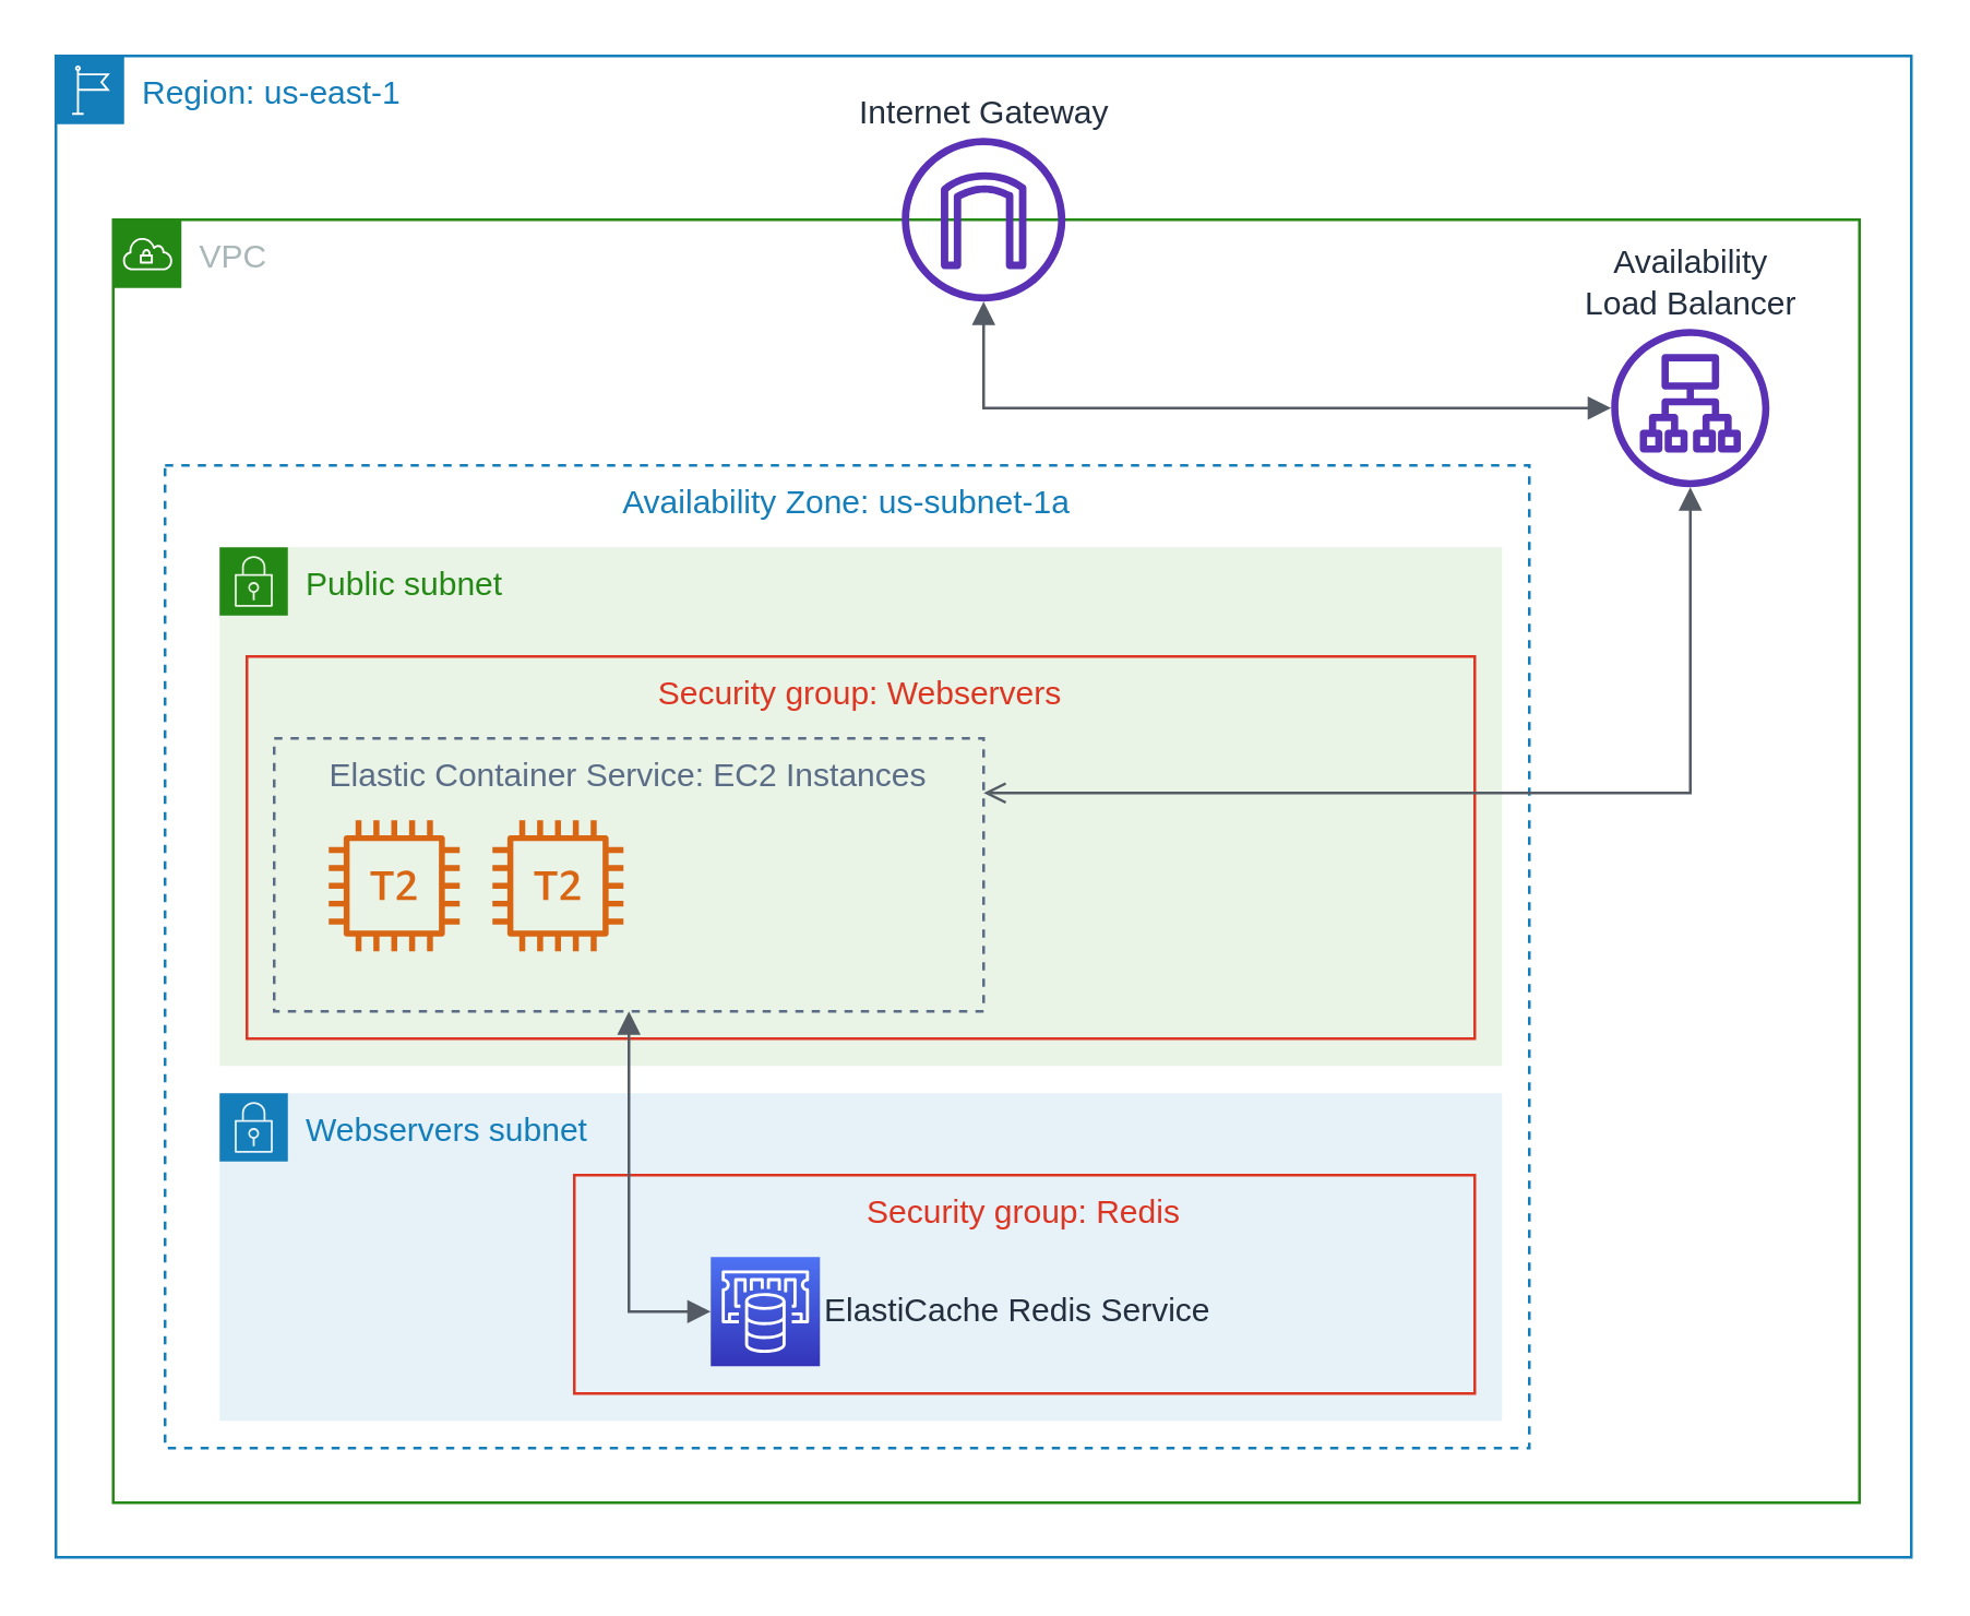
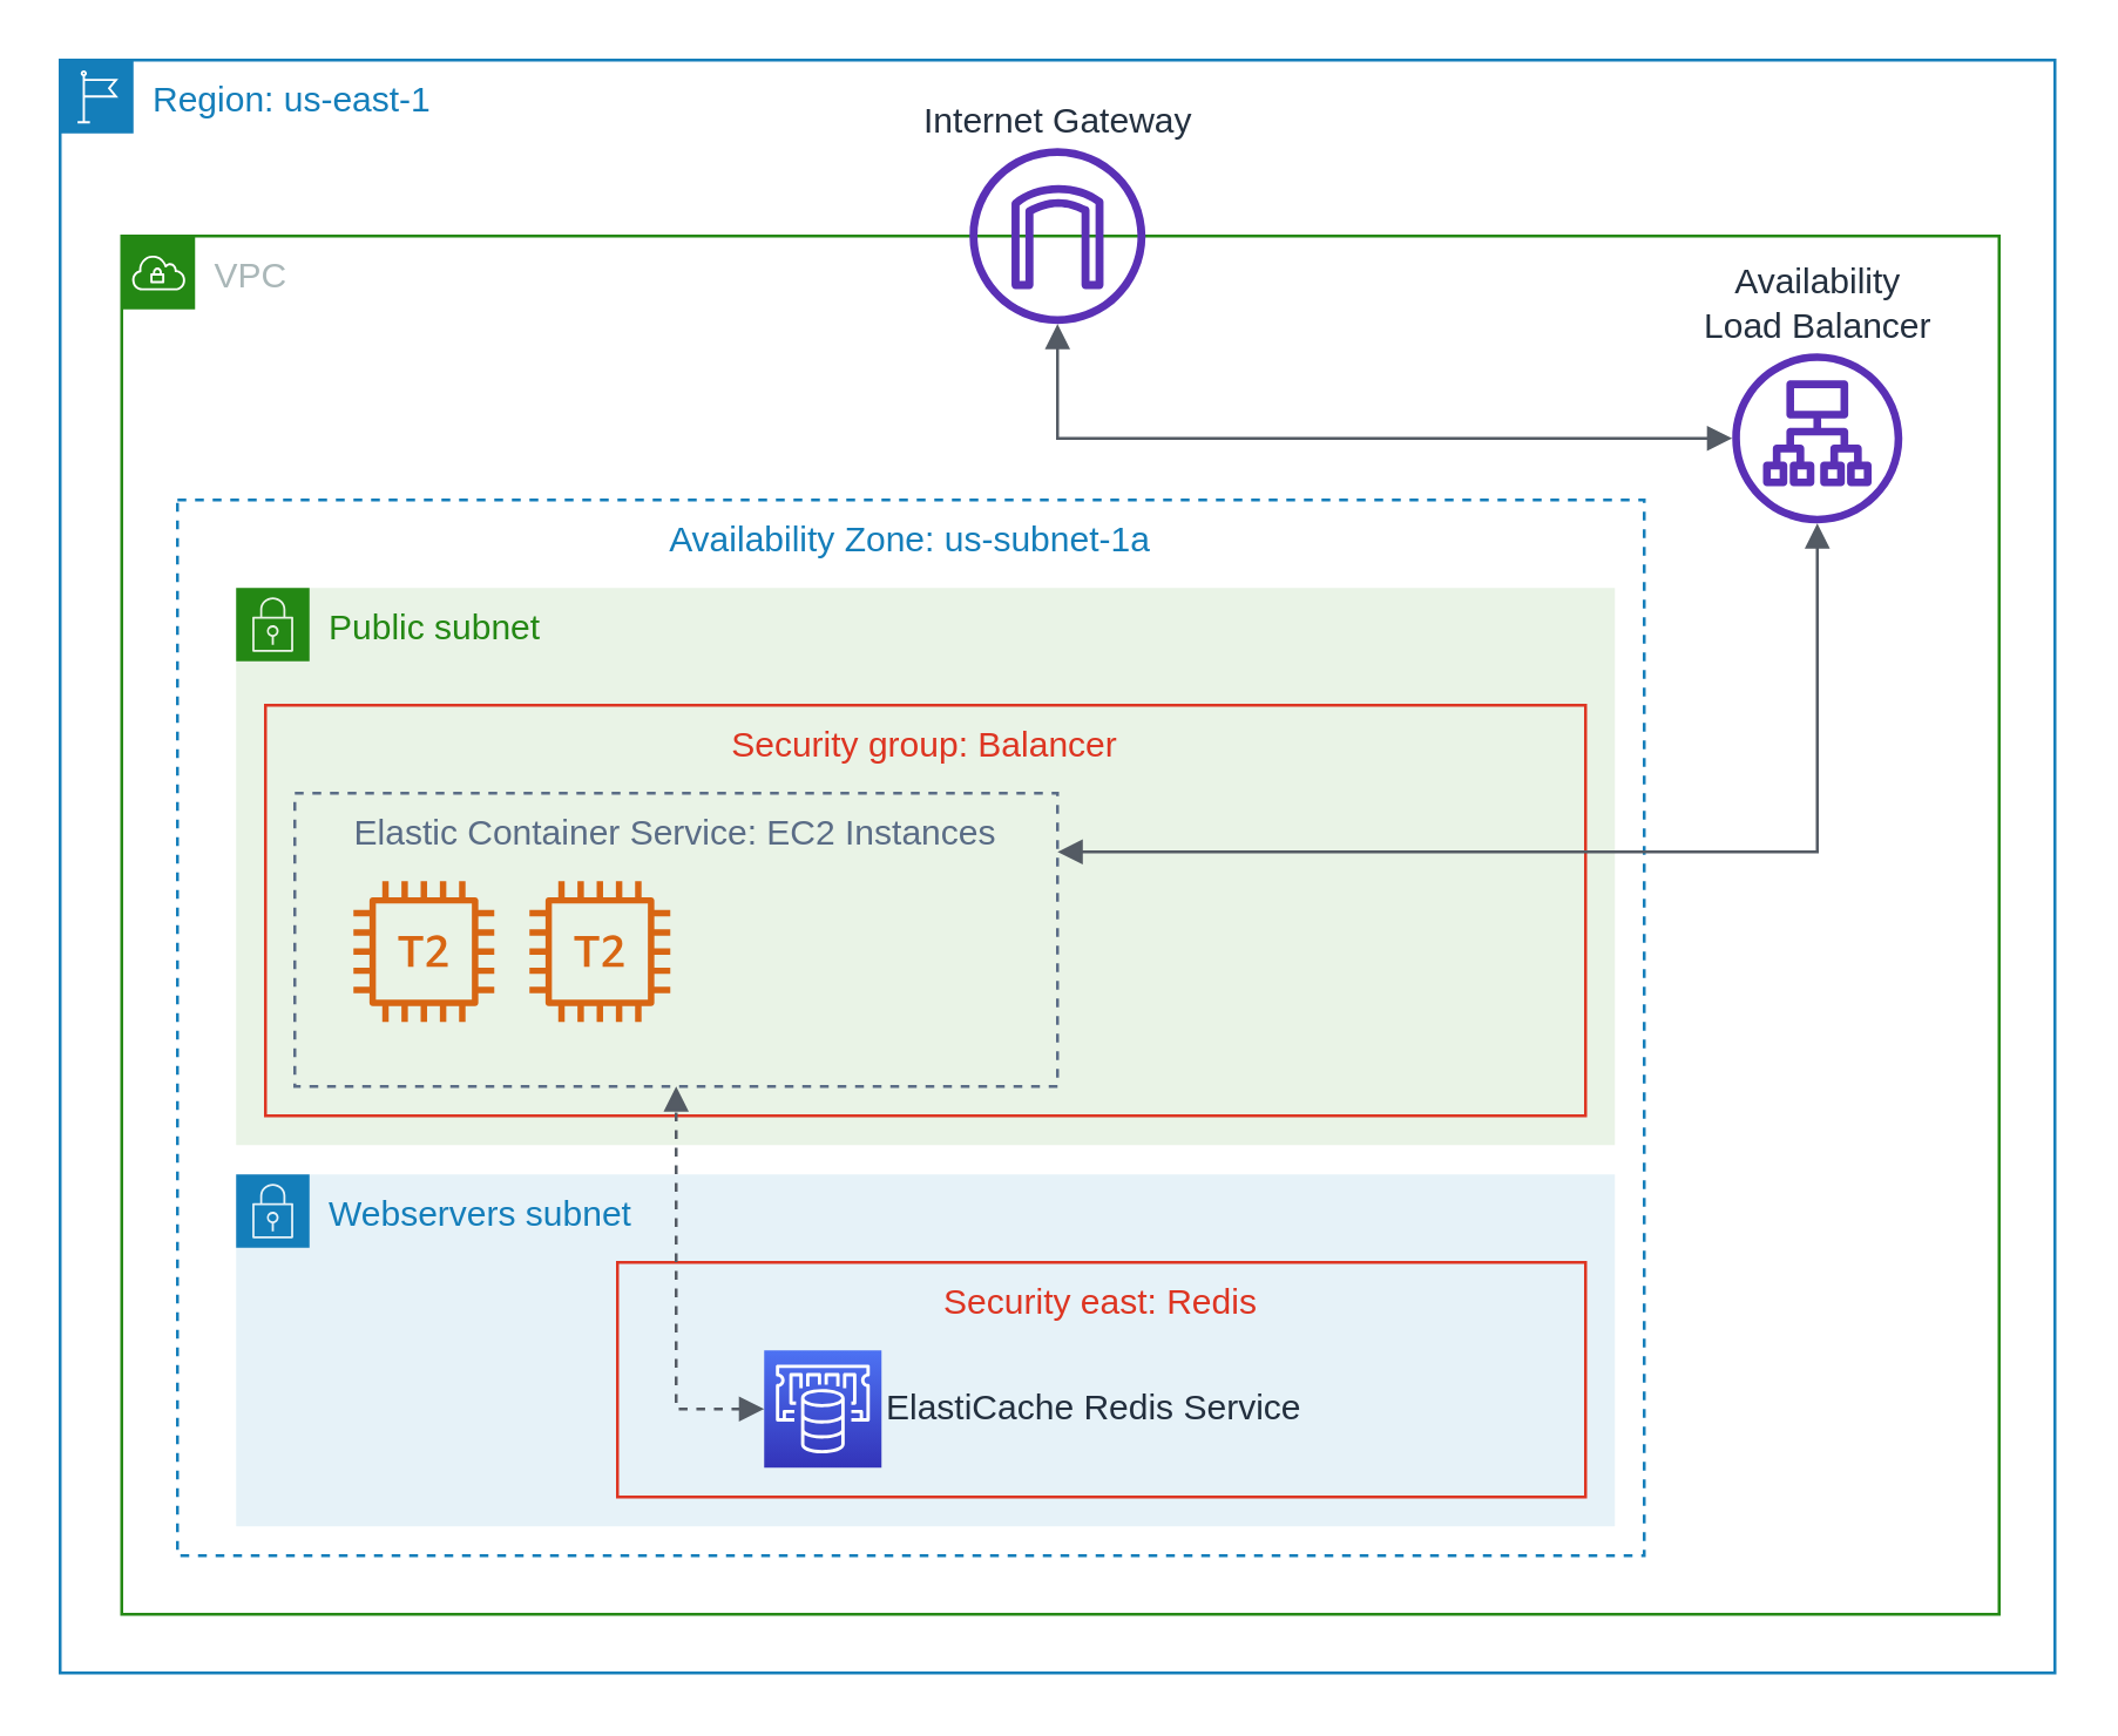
  <mxCell id="0" />
  <mxCell id="1" parent="0" />
  <mxCell id="2" value="Region: us-east-1" style="points=[[0,0],[0.25,0],[0.5,0],[0.75,0],[1,0],[1,0.25],[1,0.5],[1,0.75],[1,1],[0.75,1],[0.5,1],[0.25,1],[0,1],[0,0.75],[0,0.5],[0,0.25]];outlineConnect=0;gradientColor=none;html=1;whiteSpace=wrap;fontSize=12;fontStyle=0;shape=mxgraph.aws4.group;grIcon=mxgraph.aws4.group_region;strokeColor=#147EBA;fillColor=none;verticalAlign=top;align=left;spacingLeft=30;fontColor=#147EBA;dashed=0;" vertex="1" parent="1"><mxGeometry x="20" y="20" width="680" height="550" as="geometry" /></mxCell>
  <mxCell id="3" value="VPC" style="points=[[0,0],[0.25,0],[0.5,0],[0.75,0],[1,0],[1,0.25],[1,0.5],[1,0.75],[1,1],[0.75,1],[0.5,1],[0.25,1],[0,1],[0,0.75],[0,0.5],[0,0.25]];outlineConnect=0;gradientColor=none;html=1;whiteSpace=wrap;fontSize=12;fontStyle=0;shape=mxgraph.aws4.group;grIcon=mxgraph.aws4.group_vpc;strokeColor=#248814;fillColor=none;verticalAlign=top;align=left;spacingLeft=30;fontColor=#AAB7B8;dashed=0;" vertex="1" parent="1"><mxGeometry x="41" y="80" width="640" height="470" as="geometry" /></mxCell>
  <mxCell id="4" value="Availability Zone: us-subnet-1a" style="fillColor=none;strokeColor=#147EBA;dashed=1;verticalAlign=top;fontStyle=0;fontColor=#147EBA;" vertex="1" parent="1"><mxGeometry x="60" y="170" width="500" height="360" as="geometry" /></mxCell>
  <mxCell id="5" value="Public subnet" style="points=[[0,0],[0.25,0],[0.5,0],[0.75,0],[1,0],[1,0.25],[1,0.5],[1,0.75],[1,1],[0.75,1],[0.5,1],[0.25,1],[0,1],[0,0.75],[0,0.5],[0,0.25]];outlineConnect=0;gradientColor=none;html=1;whiteSpace=wrap;fontSize=12;fontStyle=0;shape=mxgraph.aws4.group;grIcon=mxgraph.aws4.group_security_group;grStroke=0;strokeColor=#248814;fillColor=#E9F3E6;verticalAlign=top;align=left;spacingLeft=30;fontColor=#248814;dashed=0;" vertex="1" parent="1"><mxGeometry x="80" y="200" width="470" height="190" as="geometry" /></mxCell>
  <mxCell id="6" value="Webservers subnet" style="points=[[0,0],[0.25,0],[0.5,0],[0.75,0],[1,0],[1,0.25],[1,0.5],[1,0.75],[1,1],[0.75,1],[0.5,1],[0.25,1],[0,1],[0,0.75],[0,0.5],[0,0.25]];outlineConnect=0;gradientColor=none;html=1;whiteSpace=wrap;fontSize=12;fontStyle=0;shape=mxgraph.aws4.group;grIcon=mxgraph.aws4.group_security_group;grStroke=0;strokeColor=#147EBA;fillColor=#E6F2F8;verticalAlign=top;align=left;spacingLeft=30;fontColor=#147EBA;dashed=0;" vertex="1" parent="1"><mxGeometry x="80" y="400" width="470" height="120" as="geometry" /></mxCell>
- <mxCell id="7" value="Security group: Redis" style="fillColor=none;strokeColor=#DD3522;verticalAlign=top;fontStyle=0;fontColor=#DD3522;" vertex="1" parent="1"><mxGeometry x="210" y="430" width="330" height="80" as="geometry" /></mxCell>
- <mxCell id="8" value="Security group: Webservers" style="fillColor=none;strokeColor=#DD3522;verticalAlign=top;fontStyle=0;fontColor=#DD3522;" vertex="1" parent="1"><mxGeometry x="90" y="240" width="450" height="140" as="geometry" /></mxCell>
+ <mxCell id="7" value="Security east: Redis" style="fillColor=none;strokeColor=#DD3522;verticalAlign=top;fontStyle=0;fontColor=#DD3522;" vertex="1" parent="1"><mxGeometry x="210" y="430" width="330" height="80" as="geometry" /></mxCell>
+ <mxCell id="8" value="Security group: Balancer" style="fillColor=none;strokeColor=#DD3522;verticalAlign=top;fontStyle=0;fontColor=#DD3522;" vertex="1" parent="1"><mxGeometry x="90" y="240" width="450" height="140" as="geometry" /></mxCell>
  <mxCell id="9" value="Availability&lt;br&gt;Load Balancer" style="outlineConnect=0;fontColor=#232F3E;gradientColor=none;fillColor=#5A30B5;strokeColor=none;dashed=0;verticalLabelPosition=top;verticalAlign=bottom;align=center;html=1;fontSize=12;fontStyle=0;aspect=fixed;pointerEvents=1;shape=mxgraph.aws4.application_load_balancer;labelPosition=center;" vertex="1" parent="1"><mxGeometry x="590" y="120" width="58" height="58" as="geometry" /></mxCell>
  <mxCell id="10" value="Elastic Container Service: EC2 Instances" style="fillColor=none;strokeColor=#5A6C86;dashed=1;verticalAlign=top;fontStyle=0;fontColor=#5A6C86;" vertex="1" parent="1"><mxGeometry x="100" y="270" width="260" height="100" as="geometry" /></mxCell>
  <mxCell id="11" value="" style="outlineConnect=0;fontColor=#232F3E;gradientColor=none;fillColor=#D86613;strokeColor=none;dashed=0;verticalLabelPosition=bottom;verticalAlign=top;align=center;html=1;fontSize=12;fontStyle=0;aspect=fixed;pointerEvents=1;shape=mxgraph.aws4.t2_instance;" vertex="1" parent="1"><mxGeometry x="120" y="300" width="48" height="48" as="geometry" /></mxCell>
  <mxCell id="12" value="" style="outlineConnect=0;fontColor=#232F3E;gradientColor=none;fillColor=#D86613;strokeColor=none;dashed=0;verticalLabelPosition=bottom;verticalAlign=top;align=center;html=1;fontSize=12;fontStyle=0;aspect=fixed;pointerEvents=1;shape=mxgraph.aws4.t2_instance;" vertex="1" parent="1"><mxGeometry x="180" y="300" width="48" height="48" as="geometry" /></mxCell>
  <mxCell id="13" value="ElastiCache Redis Service" style="outlineConnect=0;fontColor=#232F3E;gradientColor=#4D72F3;gradientDirection=north;fillColor=#3334B9;strokeColor=#ffffff;dashed=0;verticalLabelPosition=middle;verticalAlign=middle;align=left;html=1;fontSize=12;fontStyle=0;aspect=fixed;shape=mxgraph.aws4.resourceIcon;resIcon=mxgraph.aws4.elasticache;labelPosition=right;" vertex="1" parent="1"><mxGeometry x="260" y="460" width="40" height="40" as="geometry" /></mxCell>
  <mxCell id="14" value="Internet Gateway" style="outlineConnect=0;fontColor=#232F3E;gradientColor=none;fillColor=#5A30B5;strokeColor=none;dashed=0;verticalLabelPosition=top;verticalAlign=bottom;align=center;html=1;fontSize=12;fontStyle=0;aspect=fixed;pointerEvents=1;shape=mxgraph.aws4.internet_gateway;labelPosition=center;labelBackgroundColor=none;" vertex="1" parent="1"><mxGeometry x="330" y="50" width="60" height="60" as="geometry" /></mxCell>
  <mxCell id="15" value="" style="edgeStyle=orthogonalEdgeStyle;html=1;endArrow=block;elbow=vertical;startArrow=block;startFill=1;endFill=1;strokeColor=#545B64;rounded=0;" edge="1" parent="1" source="14" target="9"><mxGeometry width="100" relative="1" as="geometry"><mxPoint x="40" y="180" as="sourcePoint" /><mxPoint x="140" y="180" as="targetPoint" /><Array as="points"><mxPoint x="360" y="149" /></Array></mxGeometry></mxCell>
- <mxCell id="16" value="" style="edgeStyle=orthogonalEdgeStyle;html=1;endArrow=open;elbow=vertical;startArrow=block;startFill=1;endFill=1;strokeColor=#545B64;rounded=0;" edge="1" parent="1" source="9" target="10"><mxGeometry width="100" relative="1" as="geometry"><mxPoint x="40" y="180" as="sourcePoint" /><mxPoint x="140" y="180" as="targetPoint" /><Array as="points"><mxPoint x="619" y="290" /></Array></mxGeometry></mxCell>
- <mxCell id="17" value="" style="edgeStyle=orthogonalEdgeStyle;html=1;endArrow=block;elbow=vertical;startArrow=block;startFill=1;endFill=1;strokeColor=#545B64;rounded=0;" edge="1" parent="1" source="13" target="10"><mxGeometry width="100" relative="1" as="geometry"><mxPoint x="40" y="180" as="sourcePoint" /><mxPoint x="140" y="180" as="targetPoint" /><Array as="points"><mxPoint x="230" y="480" /></Array></mxGeometry></mxCell>
+ <mxCell id="16" value="" style="edgeStyle=orthogonalEdgeStyle;html=1;endArrow=block;elbow=vertical;startArrow=block;startFill=1;endFill=1;strokeColor=#545B64;rounded=0;" edge="1" parent="1" source="9" target="10"><mxGeometry width="100" relative="1" as="geometry"><mxPoint x="40" y="180" as="sourcePoint" /><mxPoint x="140" y="180" as="targetPoint" /><Array as="points"><mxPoint x="619" y="290" /></Array></mxGeometry></mxCell>
+ <mxCell id="17" value="" style="edgeStyle=orthogonalEdgeStyle;html=1;endArrow=block;elbow=vertical;startArrow=block;startFill=1;endFill=1;strokeColor=#545B64;rounded=0;dashed=1;" edge="1" parent="1" source="13" target="10"><mxGeometry width="100" relative="1" as="geometry"><mxPoint x="40" y="180" as="sourcePoint" /><mxPoint x="140" y="180" as="targetPoint" /><Array as="points"><mxPoint x="230" y="480" /></Array></mxGeometry></mxCell>
